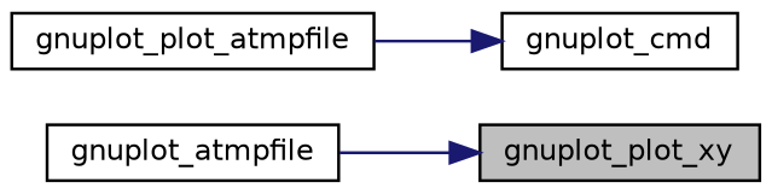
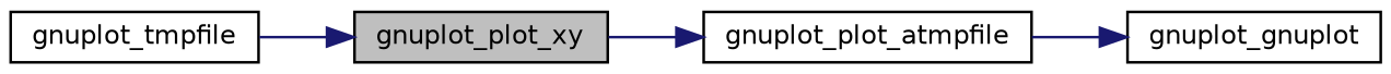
  digraph {
    rankdir=LR
    node [color=black fillcolor=white fontname=Helvetica fontsize=10 shape=record style=filled]
    edge [color=midnightblue fontname=Helvetica fontsize=10 labelfontname=Helvetica labelfontsize=10 style=solid]
    n1 [fillcolor=grey75 fontcolor=black height=0.2 label=gnuplot_plot_xy width=0.4]
    n2 [height=0.2 label=gnuplot_plot_atmpfile width=0.4]
-   n3 [height=0.2 label=gnuplot_cmd width=0.4]
-   n4 [height=0.2 label=gnuplot_atmpfile width=0.4]
+   n3 [height=0.2 label=gnuplot_gnuplot width=0.4]
+   n4 [height=0.2 label=gnuplot_tmpfile width=0.4]
+   n1 -> n2
    n2 -> n3
    n4 -> n1
  }
